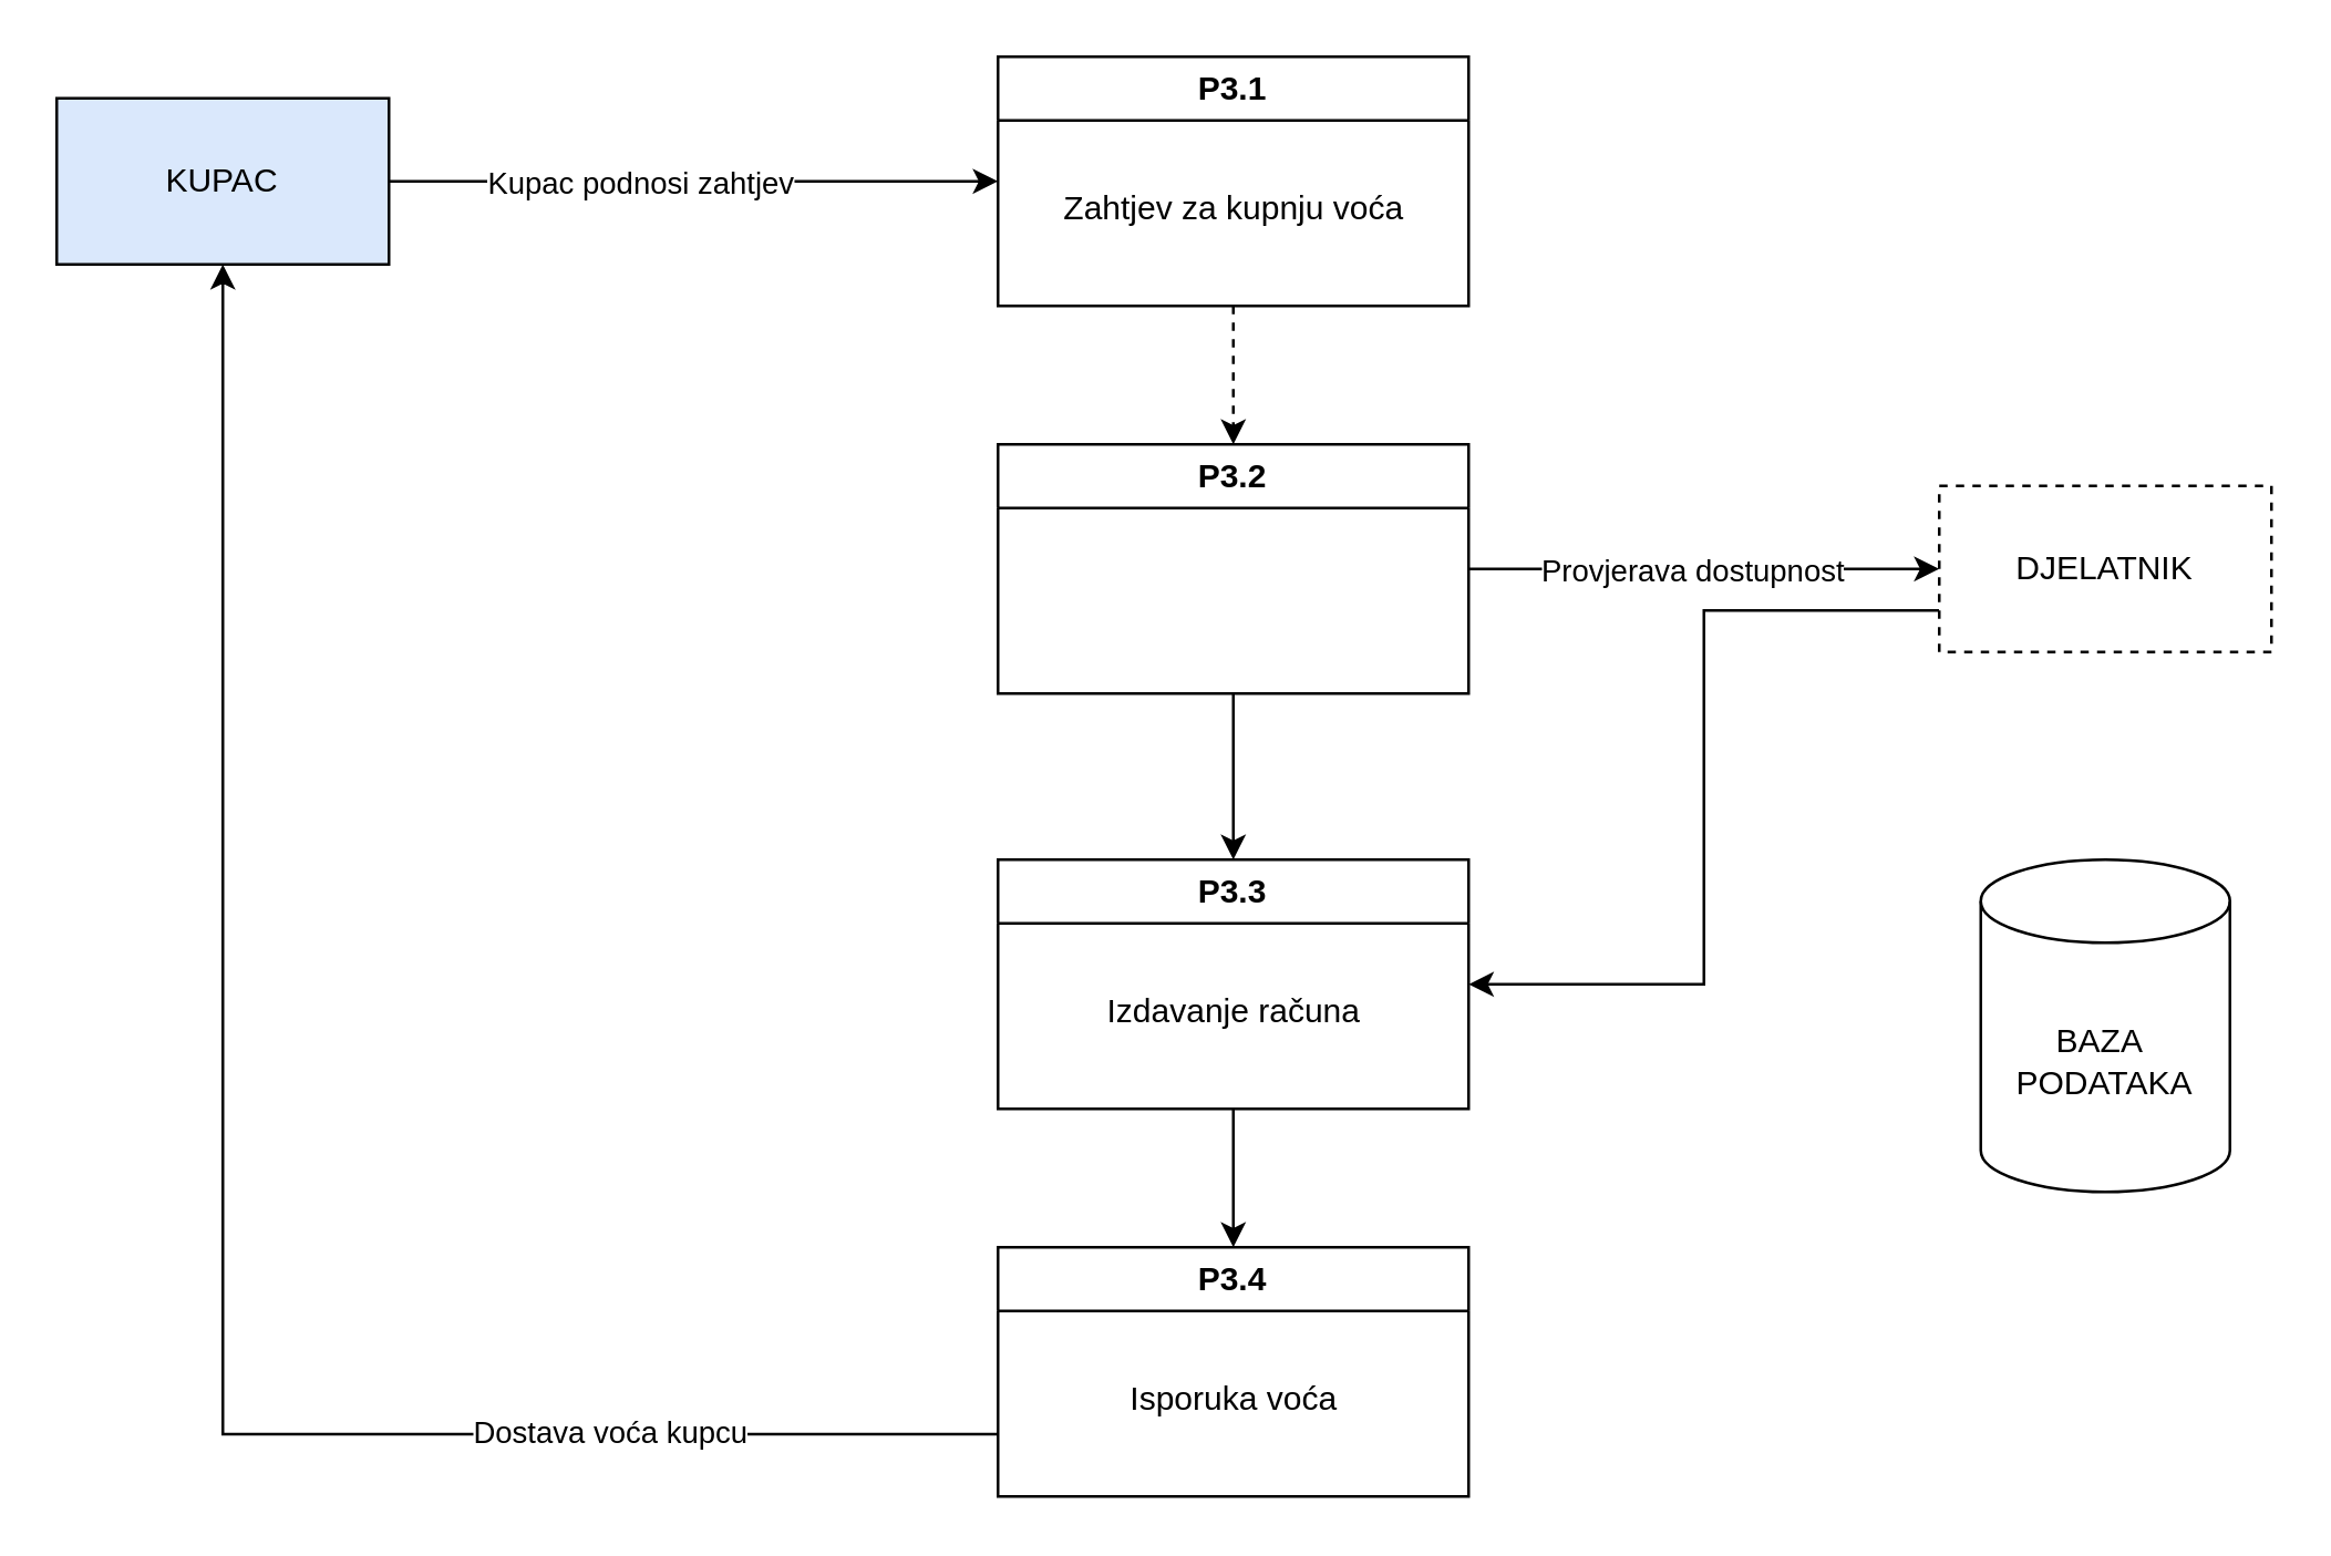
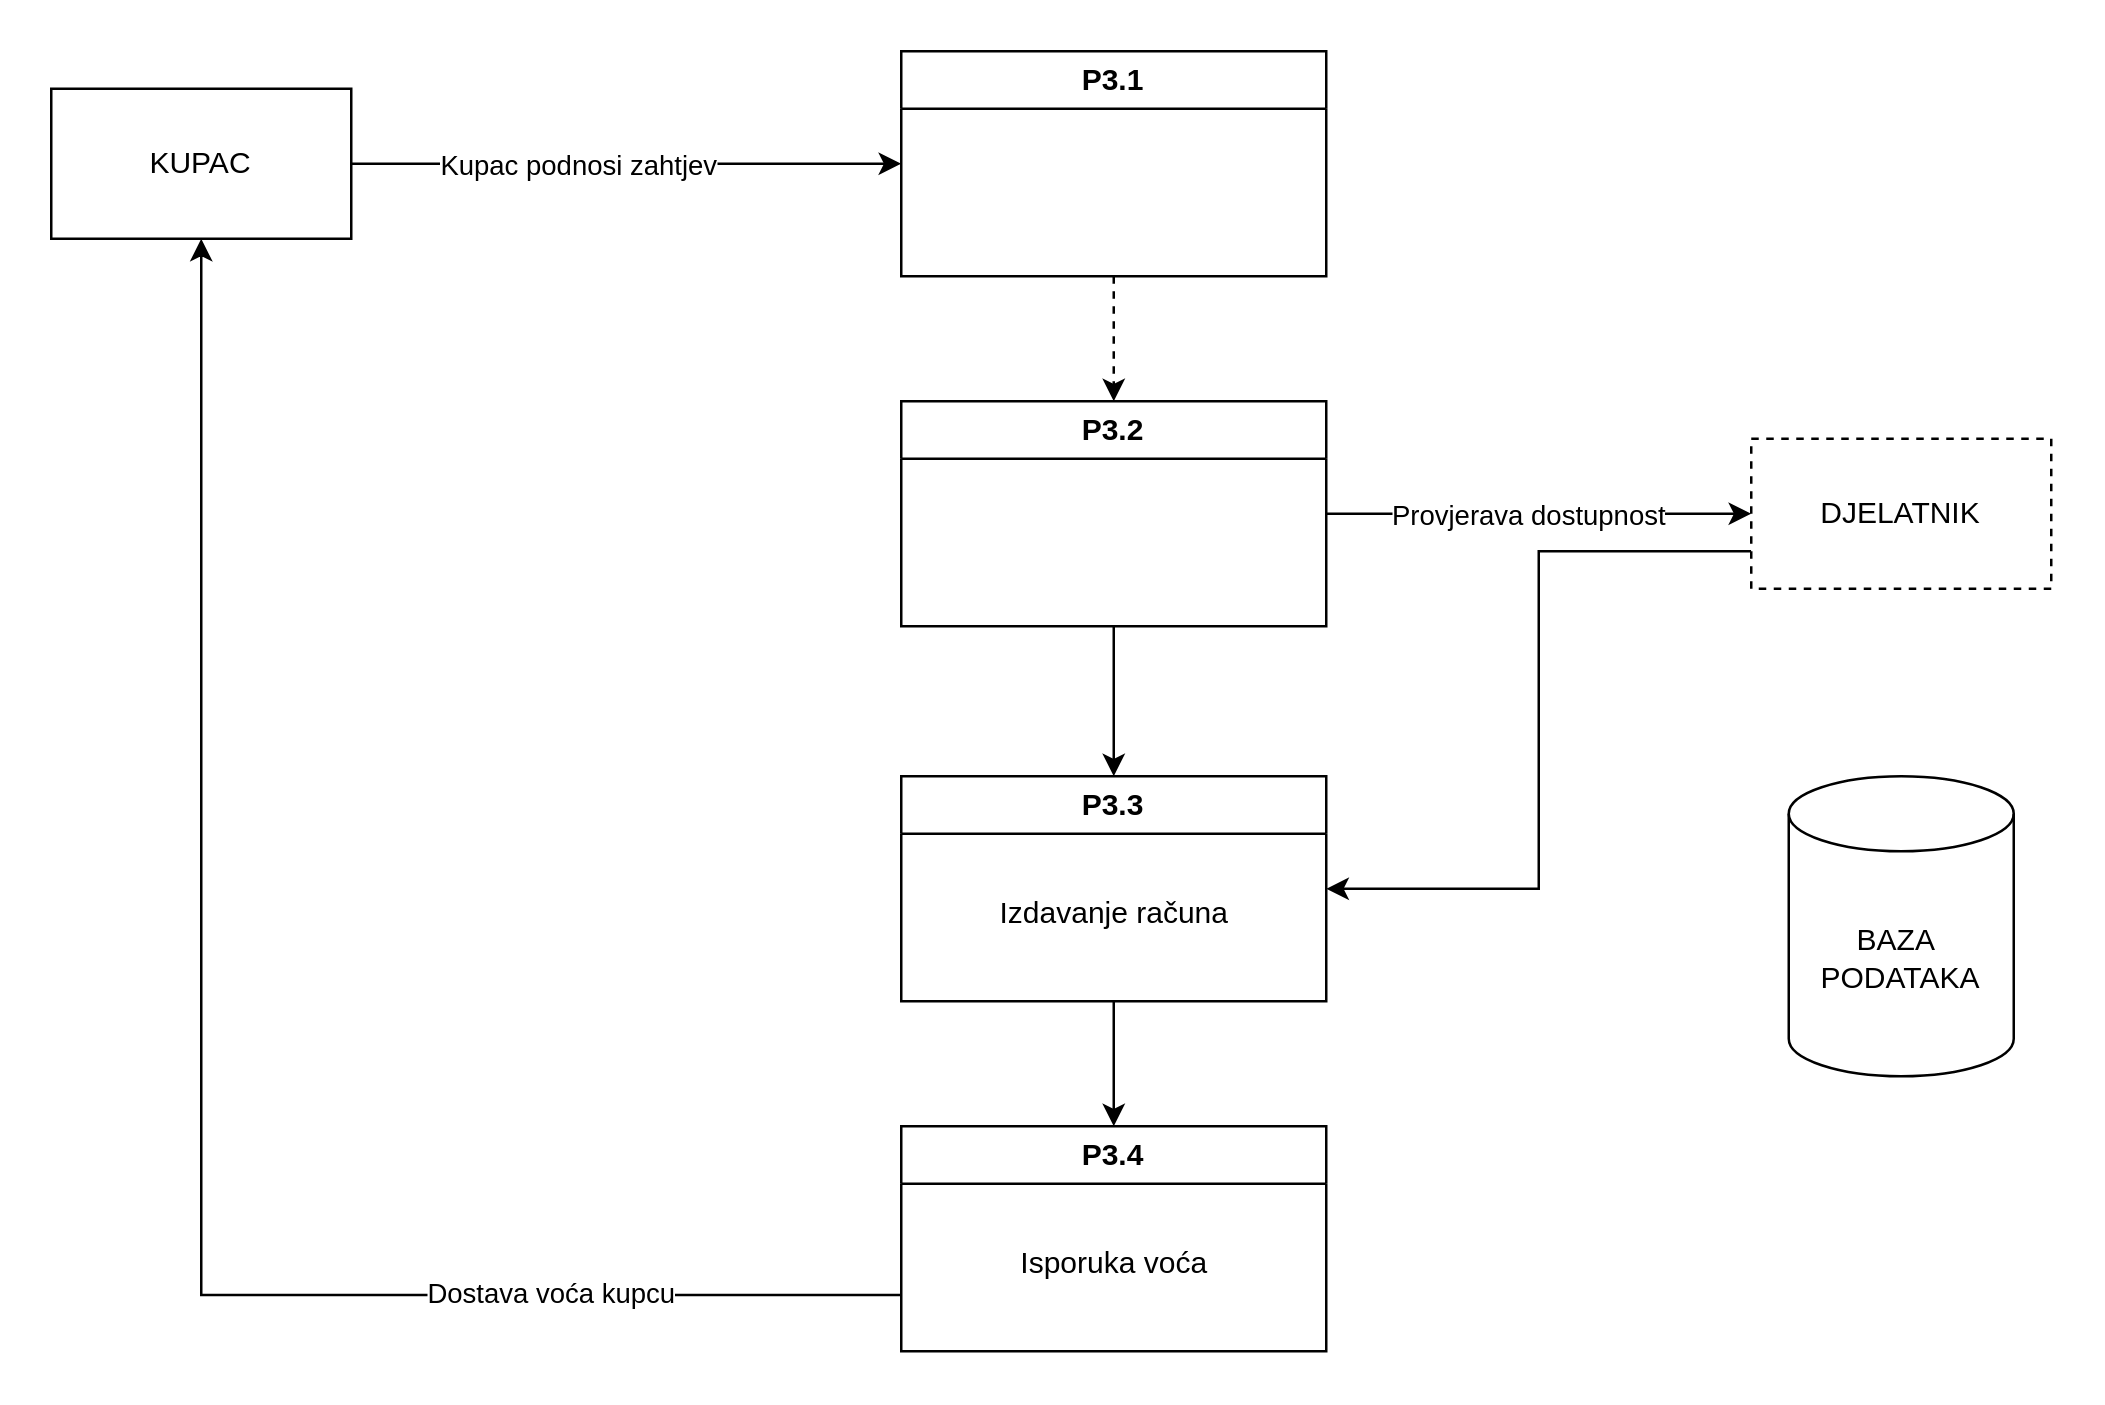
  <mxCell id="0" />
  <mxCell id="1" parent="0" />
  <mxCell id="2" style="edgeStyle=orthogonalEdgeStyle;rounded=0;orthogonalLoop=1;jettySize=auto;html=1;exitX=0.5;exitY=1;exitDx=0;exitDy=0;entryX=0.5;entryY=0;entryDx=0;entryDy=0;dashed=1;" edge="1" parent="1" source="3" target="8"><mxGeometry relative="1" as="geometry" /></mxCell>
  <mxCell id="3" value="P3.1" style="swimlane;whiteSpace=wrap;html=1;" vertex="1" parent="1"><mxGeometry x="360" y="20" width="170" height="90" as="geometry" /></mxCell>
- <mxCell id="4" value="Zahtjev za kupnju voća" style="text;html=1;align=center;verticalAlign=middle;resizable=0;points=[];autosize=1;strokeColor=none;fillColor=none;" vertex="1" parent="3"><mxGeometry x="10" y="40" width="150" height="30" as="geometry" /></mxCell>
  <mxCell id="5" style="edgeStyle=orthogonalEdgeStyle;rounded=0;orthogonalLoop=1;jettySize=auto;html=1;exitX=0.5;exitY=1;exitDx=0;exitDy=0;entryX=0.5;entryY=0;entryDx=0;entryDy=0;" edge="1" parent="1" source="8" target="10"><mxGeometry relative="1" as="geometry" /></mxCell>
  <mxCell id="6" style="edgeStyle=orthogonalEdgeStyle;rounded=0;orthogonalLoop=1;jettySize=auto;html=1;exitX=1;exitY=0.5;exitDx=0;exitDy=0;entryX=0;entryY=0.5;entryDx=0;entryDy=0;" edge="1" parent="1" source="8" target="20"><mxGeometry relative="1" as="geometry" /></mxCell>
  <mxCell id="7" value="Provjerava dostupnost" style="edgeLabel;html=1;align=center;verticalAlign=middle;resizable=0;points=[];" vertex="1" connectable="0" parent="6"><mxGeometry x="-0.518" y="1" relative="1" as="geometry"><mxPoint x="39" y="1" as="offset" /></mxGeometry></mxCell>
  <mxCell id="8" value="P3.2" style="swimlane;whiteSpace=wrap;html=1;" vertex="1" parent="1"><mxGeometry x="360" y="160" width="170" height="90" as="geometry" /></mxCell>
  <mxCell id="9" style="edgeStyle=orthogonalEdgeStyle;rounded=0;orthogonalLoop=1;jettySize=auto;html=1;exitX=0.5;exitY=1;exitDx=0;exitDy=0;entryX=0.5;entryY=0;entryDx=0;entryDy=0;" edge="1" parent="1" source="10" target="14"><mxGeometry relative="1" as="geometry" /></mxCell>
  <mxCell id="10" value="P3.3" style="swimlane;whiteSpace=wrap;html=1;" vertex="1" parent="1"><mxGeometry x="360" y="310" width="170" height="90" as="geometry" /></mxCell>
  <mxCell id="11" value="Izdavanje računa" style="text;html=1;align=center;verticalAlign=middle;resizable=0;points=[];autosize=1;strokeColor=none;fillColor=none;" vertex="1" parent="10"><mxGeometry x="30" y="40" width="110" height="30" as="geometry" /></mxCell>
  <mxCell id="12" style="edgeStyle=orthogonalEdgeStyle;rounded=0;orthogonalLoop=1;jettySize=auto;html=1;exitX=0;exitY=0.75;exitDx=0;exitDy=0;entryX=0.5;entryY=1;entryDx=0;entryDy=0;" edge="1" parent="1" source="14" target="18"><mxGeometry relative="1" as="geometry" /></mxCell>
  <mxCell id="13" value="Dostava voća kupcu" style="edgeLabel;html=1;align=center;verticalAlign=middle;resizable=0;points=[];" vertex="1" connectable="0" parent="12"><mxGeometry x="-0.599" y="-1" relative="1" as="geometry"><mxPoint as="offset" /></mxGeometry></mxCell>
  <mxCell id="14" value="P3.4" style="swimlane;whiteSpace=wrap;html=1;startSize=23;" vertex="1" parent="1"><mxGeometry x="360" y="450" width="170" height="90" as="geometry" /></mxCell>
  <mxCell id="15" value="Isporuka voća" style="text;html=1;align=center;verticalAlign=middle;resizable=0;points=[];autosize=1;strokeColor=none;fillColor=none;" vertex="1" parent="14"><mxGeometry x="35" y="40" width="100" height="30" as="geometry" /></mxCell>
  <mxCell id="16" style="edgeStyle=orthogonalEdgeStyle;rounded=0;orthogonalLoop=1;jettySize=auto;html=1;exitX=1;exitY=0.5;exitDx=0;exitDy=0;entryX=0;entryY=0.5;entryDx=0;entryDy=0;" edge="1" parent="1" source="18" target="3"><mxGeometry relative="1" as="geometry" /></mxCell>
  <mxCell id="17" value="Kupac podnosi zahtjev" style="edgeLabel;html=1;align=center;verticalAlign=middle;resizable=0;points=[];" vertex="1" connectable="0" parent="16"><mxGeometry x="-0.473" y="1" relative="1" as="geometry"><mxPoint x="32" y="1" as="offset" /></mxGeometry></mxCell>
- <mxCell id="18" value="KUPAC" style="rounded=0;whiteSpace=wrap;html=1;fillColor=#dae8fc;" vertex="1" parent="1"><mxGeometry x="20" y="35" width="120" height="60" as="geometry" /></mxCell>
+ <mxCell id="18" value="KUPAC" style="rounded=0;whiteSpace=wrap;html=1;" vertex="1" parent="1"><mxGeometry x="20" y="35" width="120" height="60" as="geometry" /></mxCell>
  <mxCell id="19" style="edgeStyle=orthogonalEdgeStyle;rounded=0;orthogonalLoop=1;jettySize=auto;html=1;exitX=0;exitY=0.75;exitDx=0;exitDy=0;entryX=1;entryY=0.5;entryDx=0;entryDy=0;" edge="1" parent="1" source="20" target="10"><mxGeometry relative="1" as="geometry" /></mxCell>
  <mxCell id="20" value="DJELATNIK" style="rounded=0;whiteSpace=wrap;html=1;dashed=1;" vertex="1" parent="1"><mxGeometry x="700" y="175" width="120" height="60" as="geometry" /></mxCell>
  <mxCell id="21" value="BAZA&amp;nbsp;&lt;div&gt;PODATAKA&lt;/div&gt;" style="shape=cylinder3;whiteSpace=wrap;html=1;boundedLbl=1;backgroundOutline=1;size=15;" vertex="1" parent="1"><mxGeometry x="715" y="310" width="90" height="120" as="geometry" /></mxCell>
